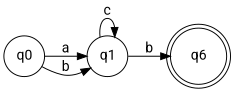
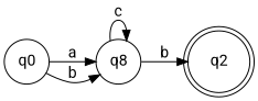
  digraph {
    fontname=Roboto
    rankdir=LR
    node [fontname=Roboto shape=circle]
    edge [fontname=Roboto]
-   q2 [shape=doublecircle label=q6]
+   q2 [shape=doublecircle]
    q0
-   q1
+   q1 [label=q8]
    q0 -> q1 [label=a]
    q0 -> q1 [label=b]
    q1 -> q2 [label=b]
    q1 -> q1 [label=c]
  }
